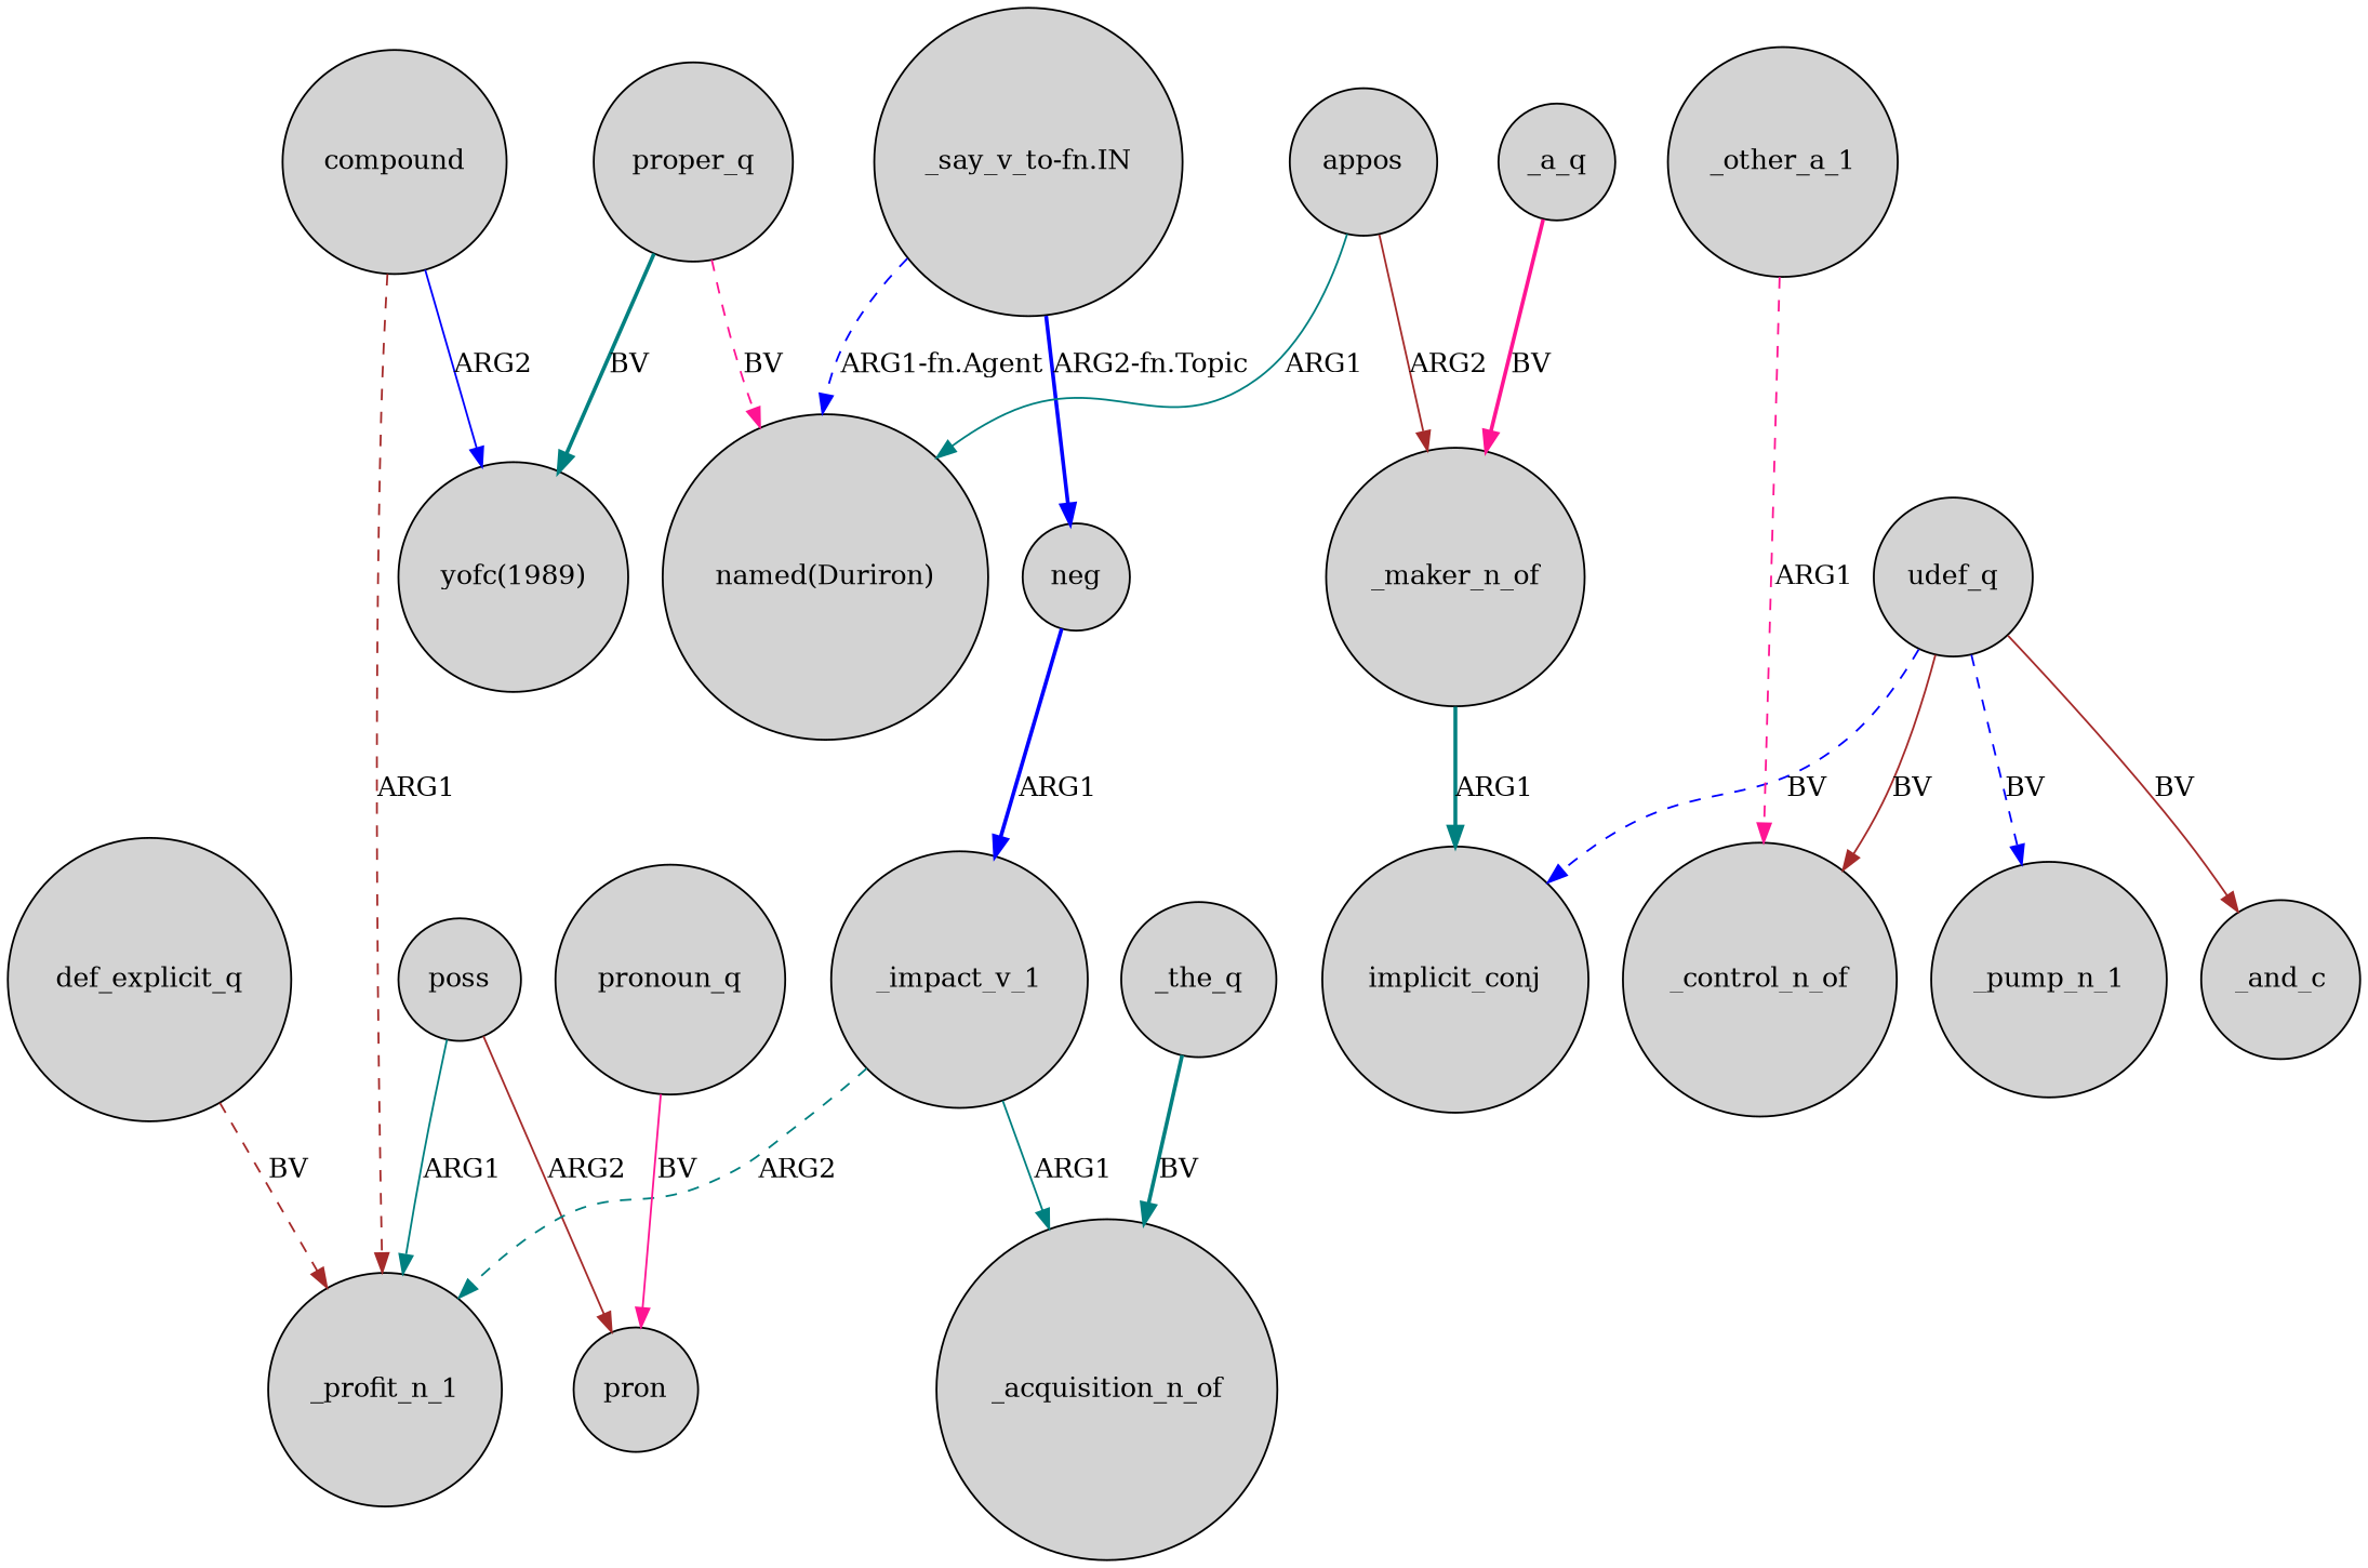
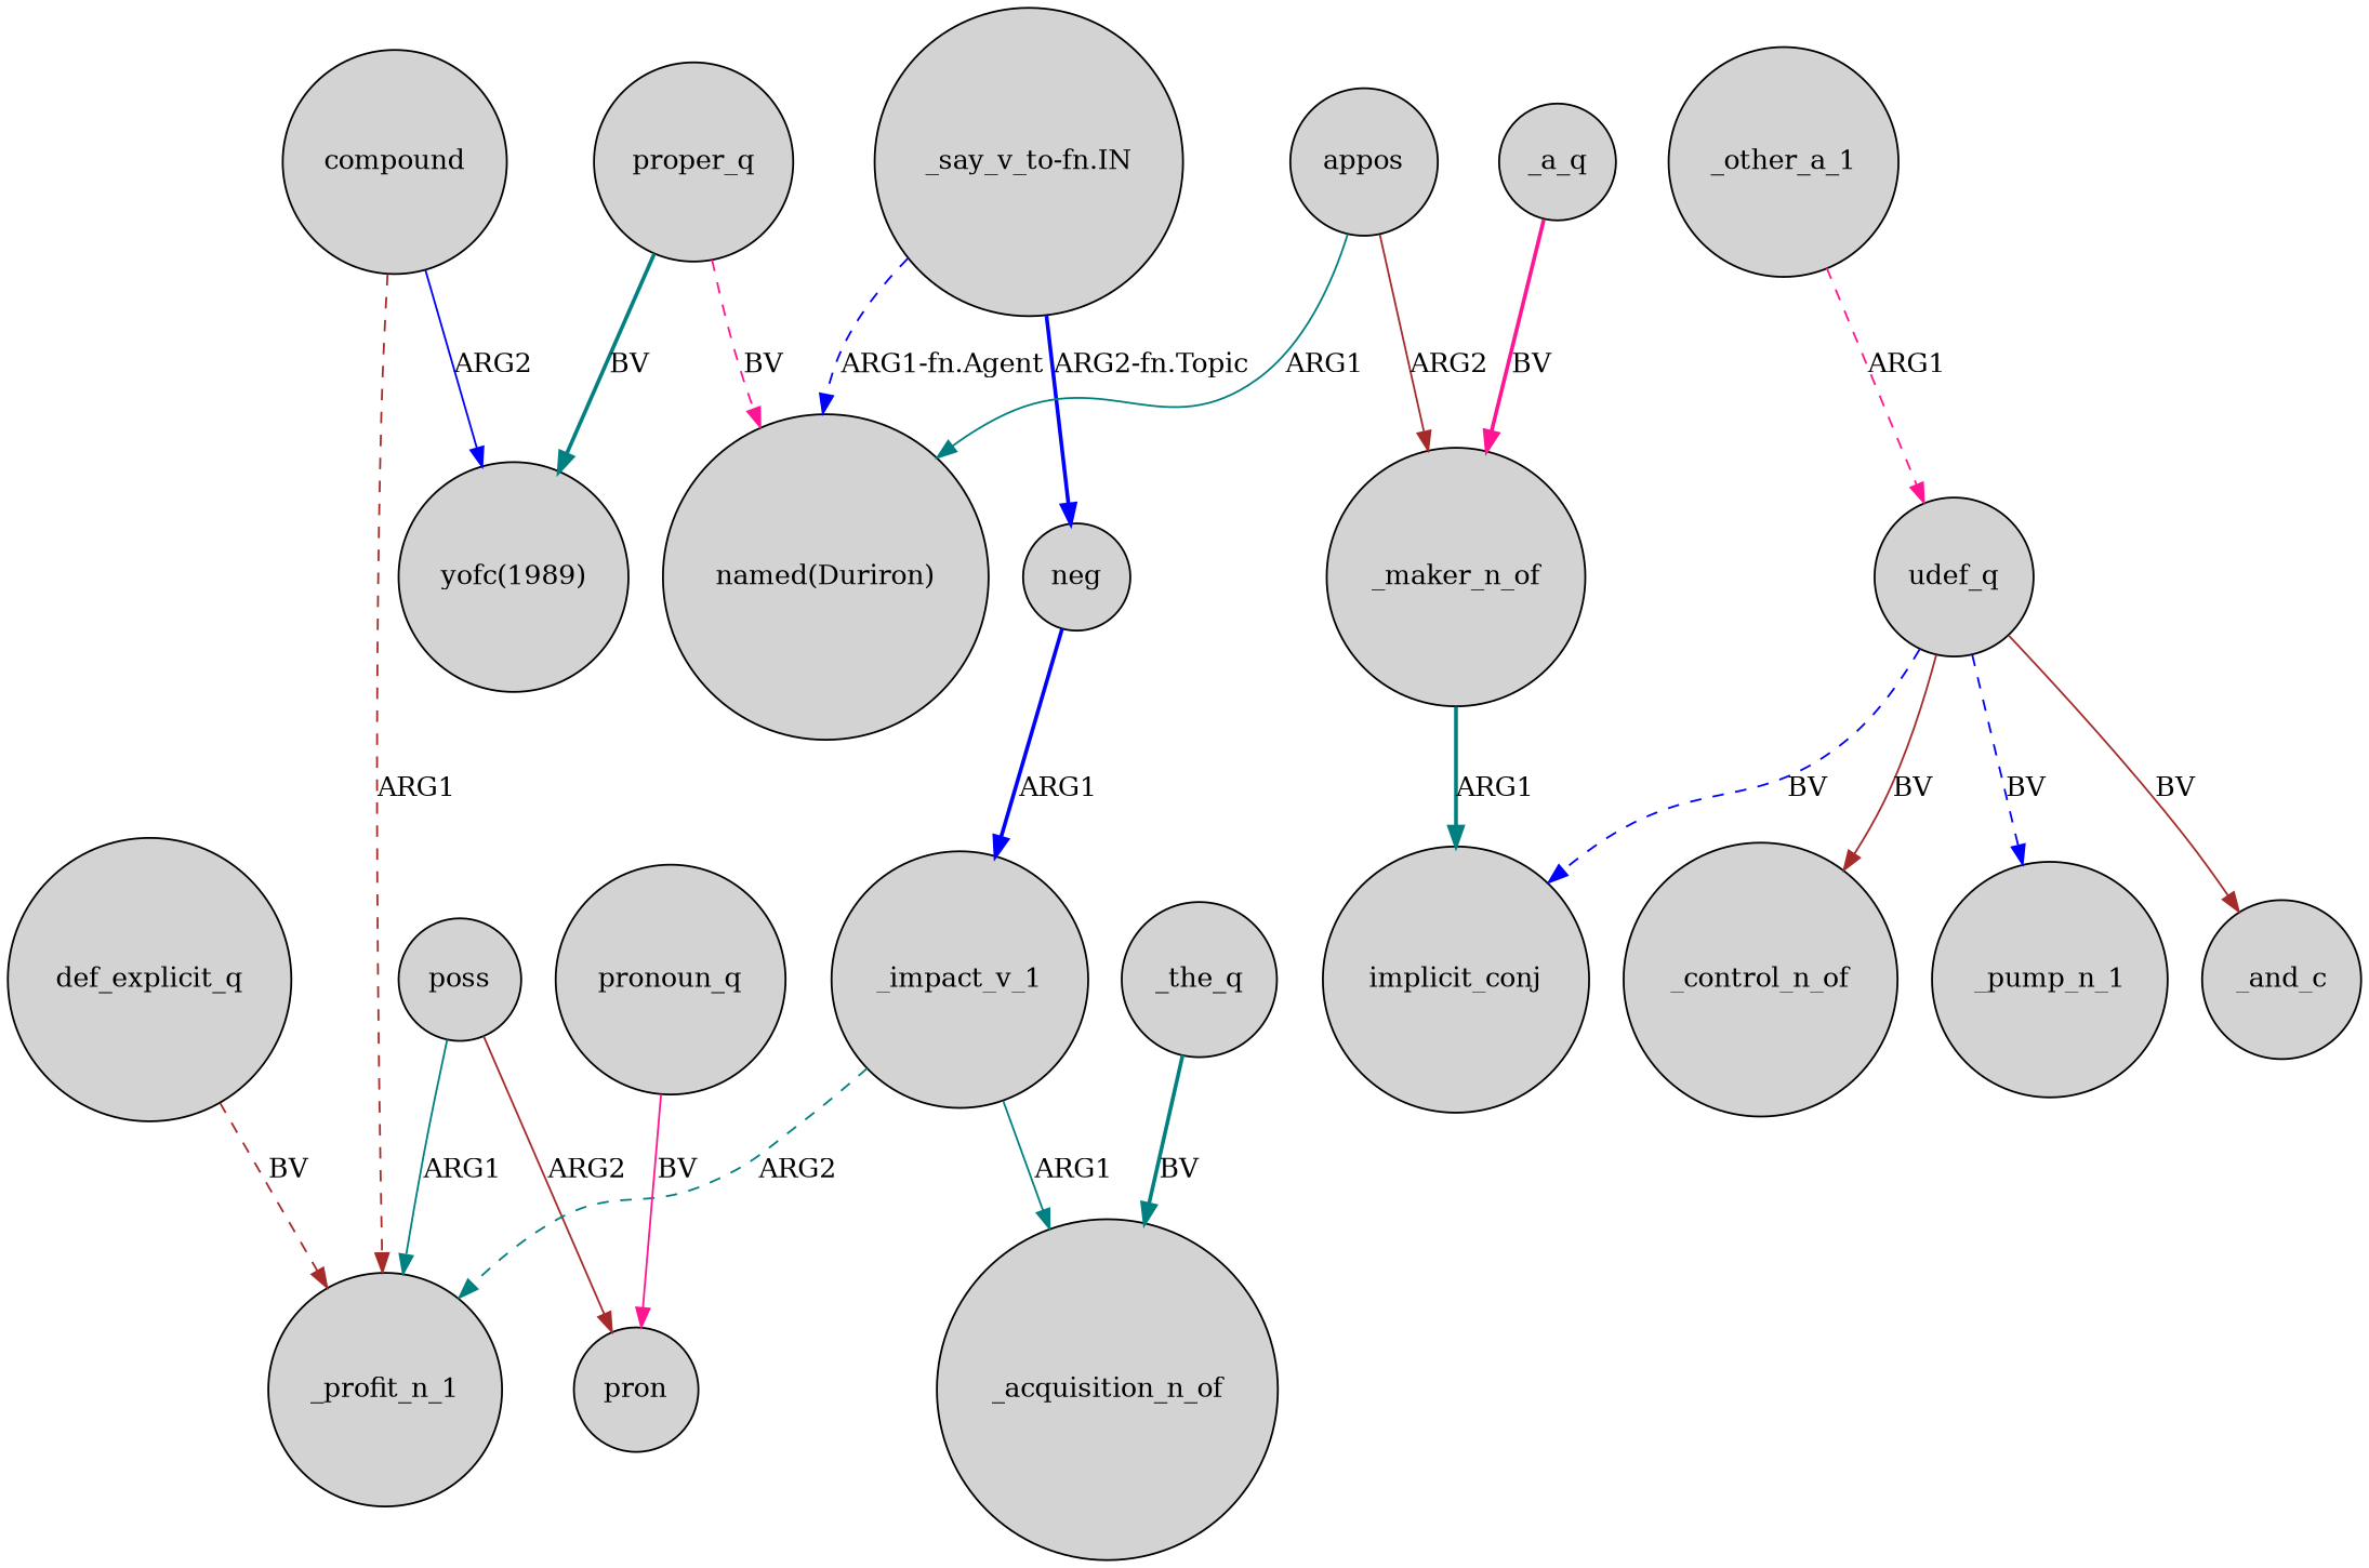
  digraph {
    node [shape=circle style=filled]
    edge [color=teal style=solid]
    proper_q
    "named(Duriron)"
    "yofc(1989)"
    def_explicit_q
    _profit_n_1
    poss
    pron
    udef_q
    _control_n_of
    implicit_conj
    _pump_n_1
    _and_c
    "_say_v_to-fn.IN"
    neg
    _impact_v_1
    _maker_n_of
    _acquisition_n_of
    appos
    compound
    pronoun_q
    _a_q
    _other_a_1
    _the_q
    proper_q -> "named(Duriron)" [color=deeppink label=BV style=dashed]
    proper_q -> "yofc(1989)" [label=BV style=bold]
    def_explicit_q -> _profit_n_1 [color=brown label=BV style=dashed]
    poss -> _profit_n_1 [label=ARG1]
    poss -> pron [color=brown label=ARG2]
    udef_q -> _control_n_of [color=brown label=BV]
    udef_q -> implicit_conj [color=blue label=BV style=dashed]
    udef_q -> _pump_n_1 [color=blue label=BV style=dashed]
    udef_q -> _and_c [color=brown label=BV]
    "_say_v_to-fn.IN" -> "named(Duriron)" [color=blue label="ARG1-fn.Agent" style=dashed]
    "_say_v_to-fn.IN" -> neg [color=blue label="ARG2-fn.Topic" style=bold]
    neg -> _impact_v_1 [color=blue label=ARG1 style=bold]
    _impact_v_1 -> _profit_n_1 [label=ARG2 style=dashed]
    _impact_v_1 -> _acquisition_n_of [label=ARG1]
    _maker_n_of -> implicit_conj [label=ARG1 style=bold]
    appos -> "named(Duriron)" [label=ARG1]
    appos -> _maker_n_of [color=brown label=ARG2]
    compound -> "yofc(1989)" [color=blue label=ARG2]
    compound -> _profit_n_1 [color=brown label=ARG1 style=dashed]
    pronoun_q -> pron [color=deeppink label=BV]
    _a_q -> _maker_n_of [color=deeppink label=BV style=bold]
-   _other_a_1 -> _control_n_of [color=deeppink label=ARG1 style=dashed]
+   _other_a_1 -> udef_q [color=deeppink label=ARG1 style=dashed]
    _the_q -> _acquisition_n_of [label=BV style=bold]
  }
